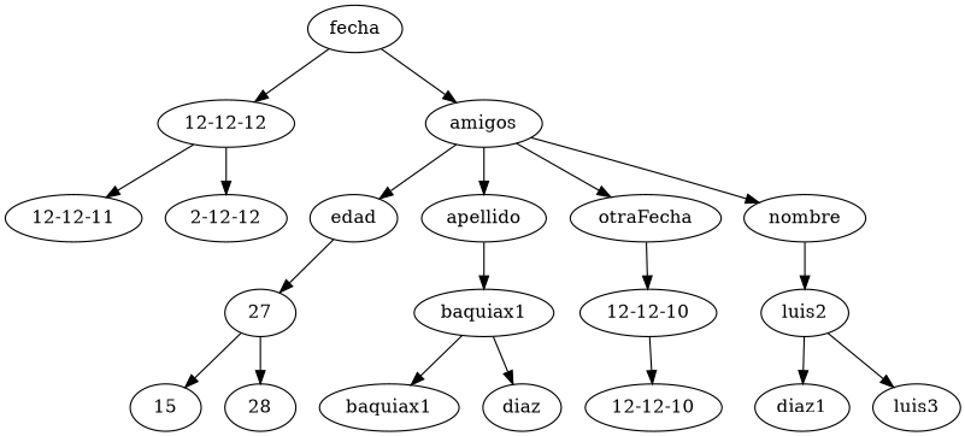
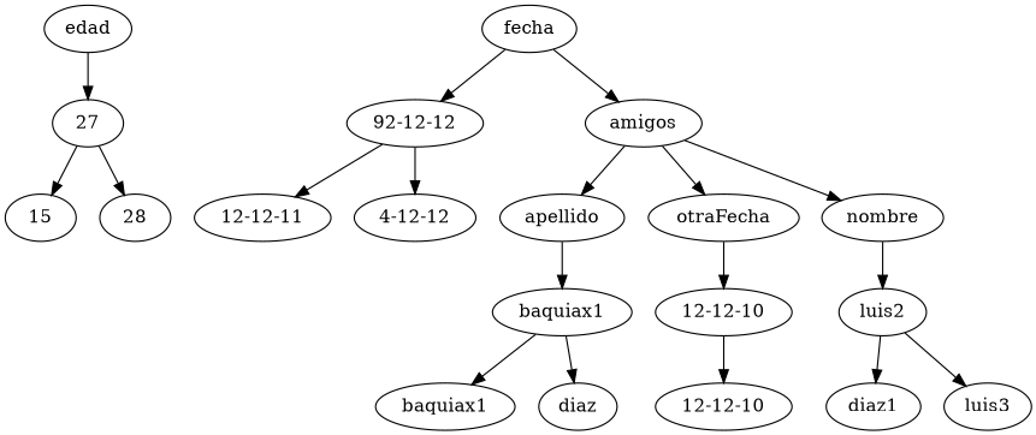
  digraph {
    n1 [label=edad]
    n2 [label=27]
    n3 [label=15]
    n4 [label=28]
    n5 [label=apellido]
    n6 [label=baquiax1]
    n7 [label=baquiax1]
    n8 [label=diaz]
    n9 [label=fecha]
-   n10 [label="12-12-12"]
+   n10 [label="92-12-12"]
    amigos
    n12 [label="12-12-11"]
-   n13 [label="2-12-12"]
+   n13 [label="4-12-12"]
    n14 [label=otraFecha]
    n15 [label="12-12-10"]
    n16 [label="12-12-10"]
    n17 [label=nombre]
    n18 [label=luis2]
    n19 [label=diaz1]
    n20 [label=luis3]
    n1 -> n2
    n2 -> n3
    n2 -> n4
    n5 -> n6
    n6 -> n7
    n6 -> n8
    n9 -> n10
    n9 -> amigos
    n10 -> n12
    n10 -> n13
-   amigos -> n1
    amigos -> n5
    amigos -> n14
    amigos -> n17
    n14 -> n15
    n15 -> n16
    n17 -> n18
    n18 -> n19
    n18 -> n20
  }
